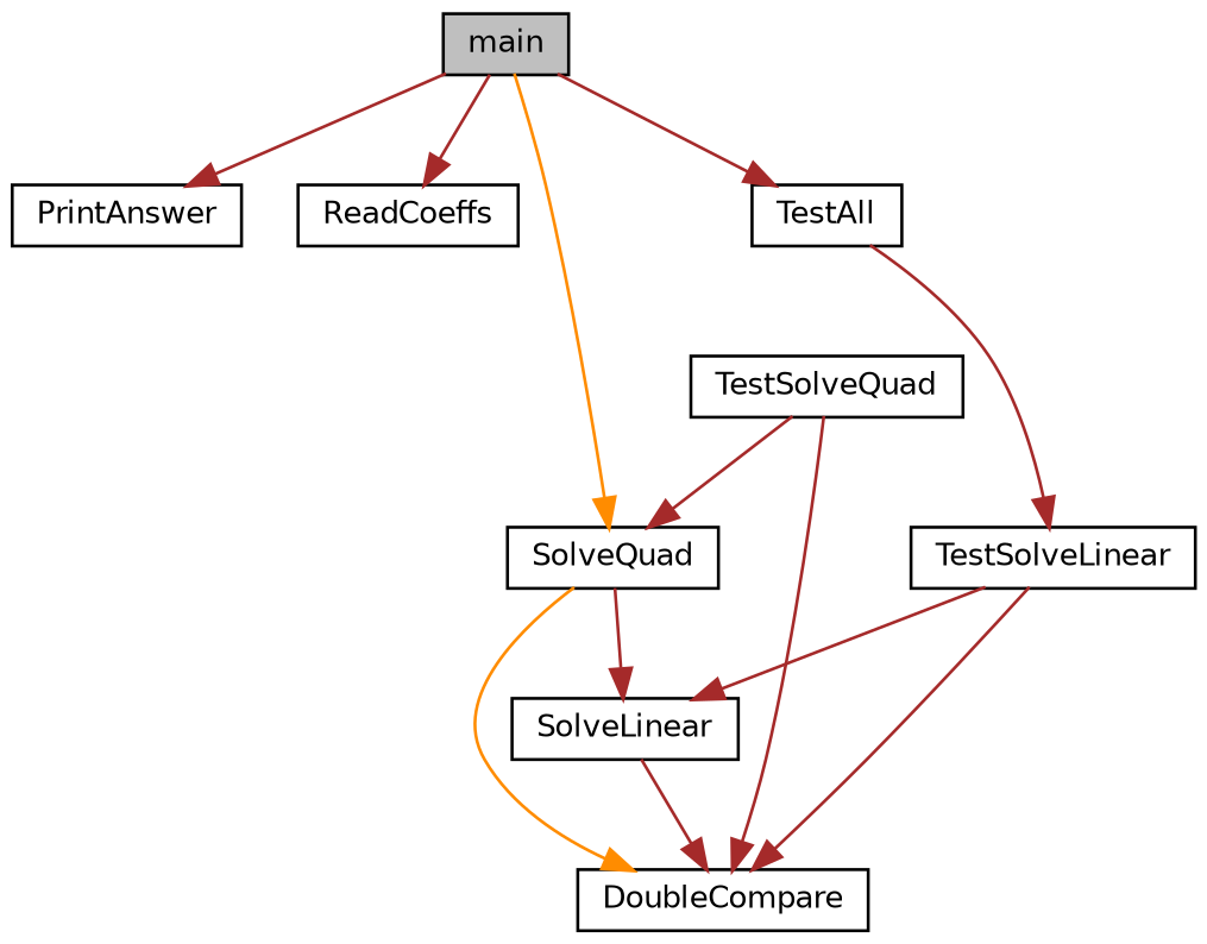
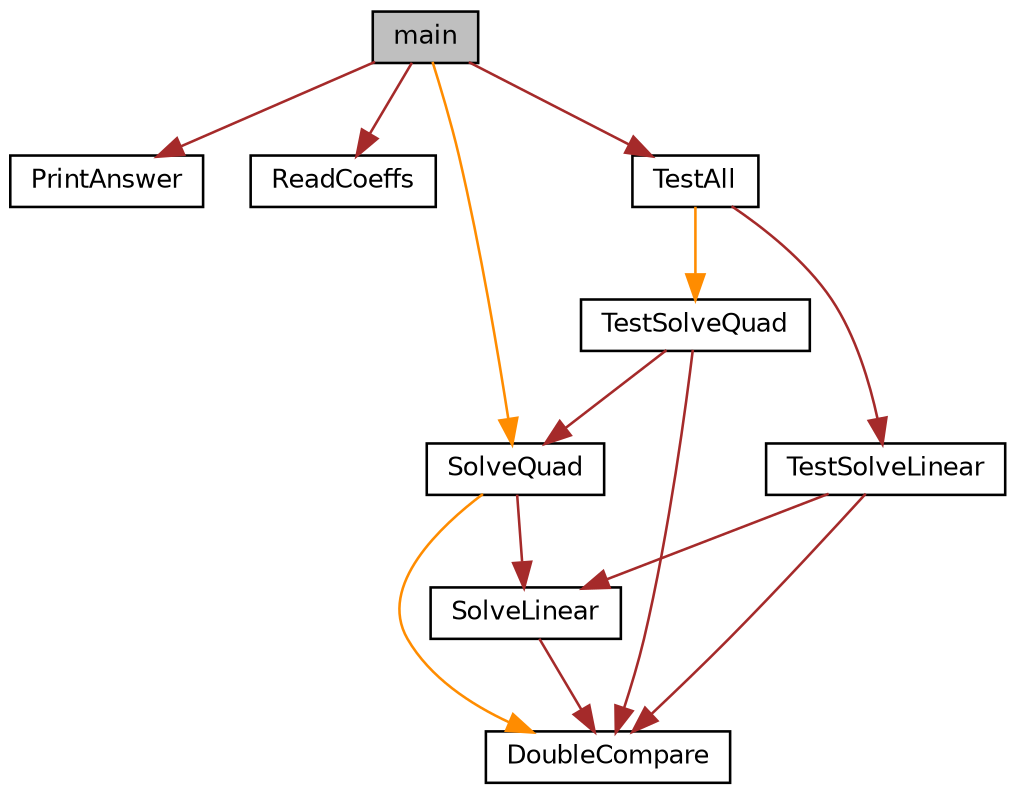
  digraph {
    rankdir=TB
    node [color=black fillcolor=white fontname=Helvetica fontsize=10 shape=record style=filled]
    edge [color=brown fontname=Helvetica fontsize=10 labelfontname=Helvetica labelfontsize=10 style=solid]
    n1 [fillcolor=grey75 fontcolor=black height=0.2 label=main width=0.4]
    n2 [height=0.2 label=PrintAnswer width=0.4]
    n3 [height=0.2 label=ReadCoeffs width=0.4]
    n4 [height=0.2 label=SolveQuad width=0.4]
    n5 [height=0.2 label=TestAll width=0.4]
    n6 [height=0.2 label=DoubleCompare width=0.4]
    n7 [height=0.2 label=SolveLinear width=0.4]
    n8 [height=0.2 label=TestSolveLinear width=0.4]
    n9 [height=0.2 label=TestSolveQuad width=0.4]
    n1 -> n2
    n1 -> n3
    n1 -> n4 [color=darkorange]
    n1 -> n5
    n4 -> n6 [color=darkorange]
    n4 -> n7
    n5 -> n8
+   n5 -> n9 [color=darkorange]
    n7 -> n6
    n8 -> n6
    n8 -> n7
    n9 -> n4
    n9 -> n6
  }
